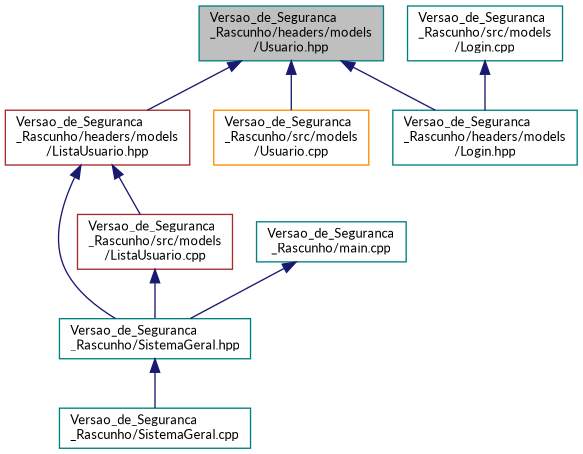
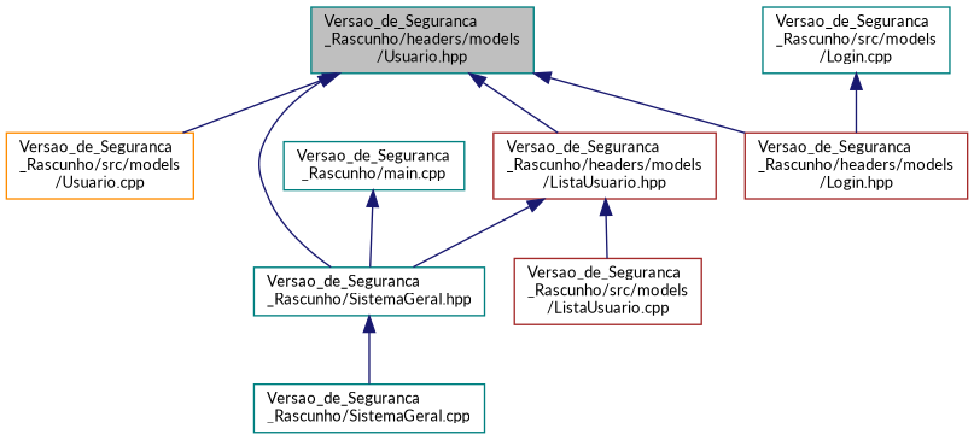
  digraph {
    fontname=Lato
    node [color=teal fillcolor=white fontname=Lato fontsize=10 shape=record style=filled]
    edge [color=midnightblue dir=back fontname=Lato fontsize=10 labelfontname=Helvetica labelfontsize=10 style=solid]
    n1 [fillcolor=grey75 fontcolor=black height=0.2 label="Versao_de_Seguranca\l_Rascunho/headers/models\l/Usuario.hpp" width=0.4]
    n2 [color=brown height=0.2 label="Versao_de_Seguranca\l_Rascunho/headers/models\l/ListaUsuario.hpp" width=0.4]
    n3 [height=0.2 label="Versao_de_Seguranca\l_Rascunho/SistemaGeral.hpp" width=0.4]
-   n4 [height=0.2 label="Versao_de_Seguranca\l_Rascunho/headers/models\l/Login.hpp" width=0.4]
+   n4 [color=brown height=0.2 label="Versao_de_Seguranca\l_Rascunho/headers/models\l/Login.hpp" width=0.4]
    n5 [color=darkorange height=0.2 label="Versao_de_Seguranca\l_Rascunho/src/models\l/Usuario.cpp" width=0.4]
    n6 [color=brown height=0.2 label="Versao_de_Seguranca\l_Rascunho/src/models\l/ListaUsuario.cpp" width=0.4]
    n7 [height=0.2 label="Versao_de_Seguranca\l_Rascunho/SistemaGeral.cpp" width=0.4]
    n8 [height=0.2 label="Versao_de_Seguranca\l_Rascunho/main.cpp" width=0.4]
    n9 [height=0.2 label="Versao_de_Seguranca\l_Rascunho/src/models\l/Login.cpp" width=0.4]
    n1 -> n2
-   n6 -> n3
+   n1 -> n3
    n1 -> n4
    n1 -> n5
    n2 -> n3
    n2 -> n6
    n3 -> n7
    n8 -> n3
    n9 -> n4
  }
